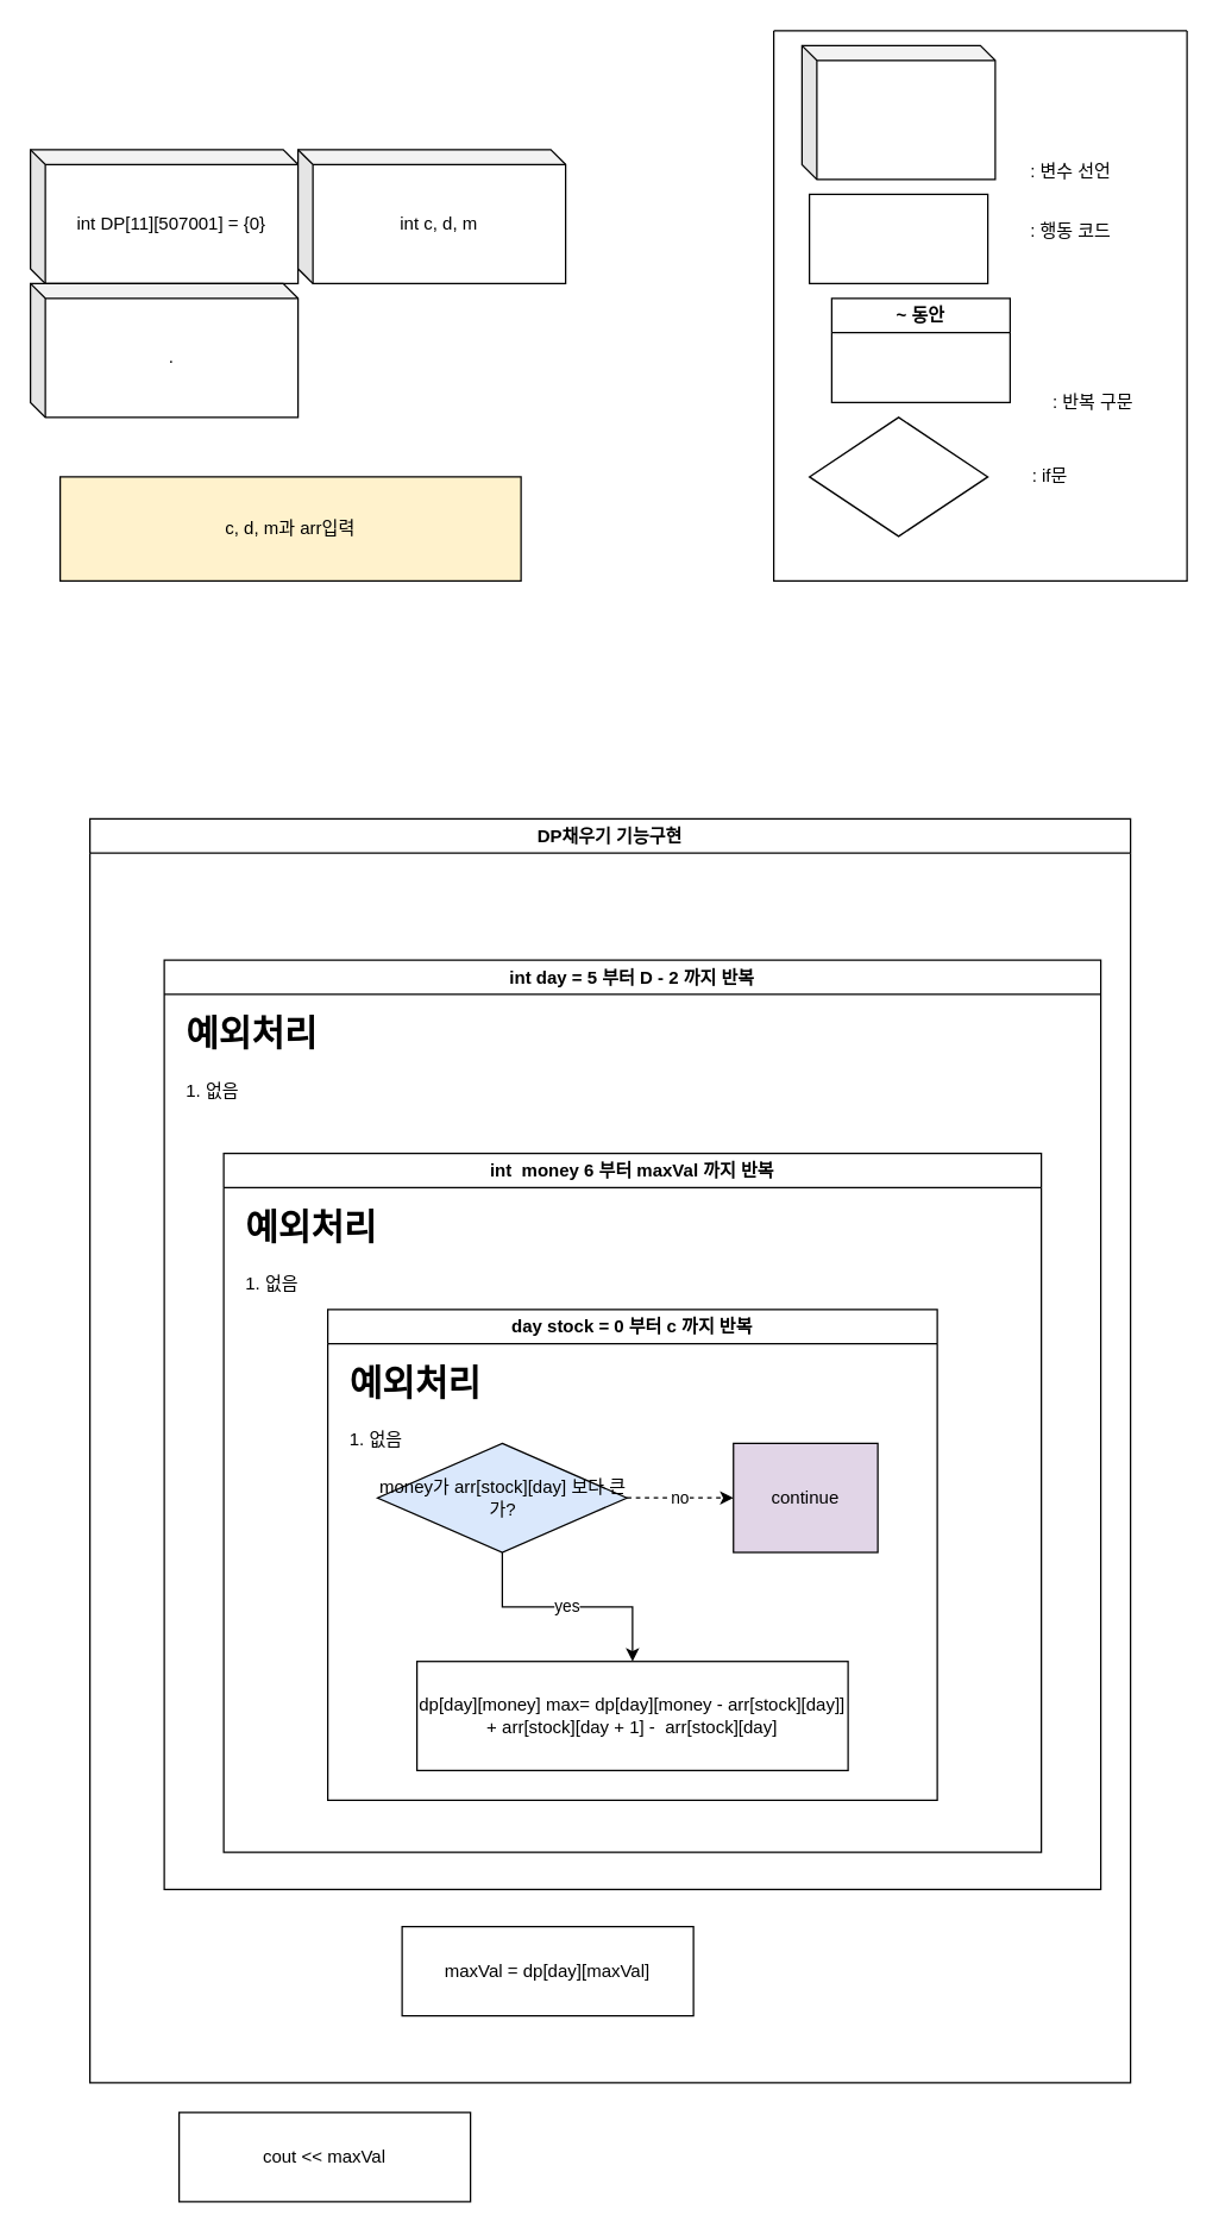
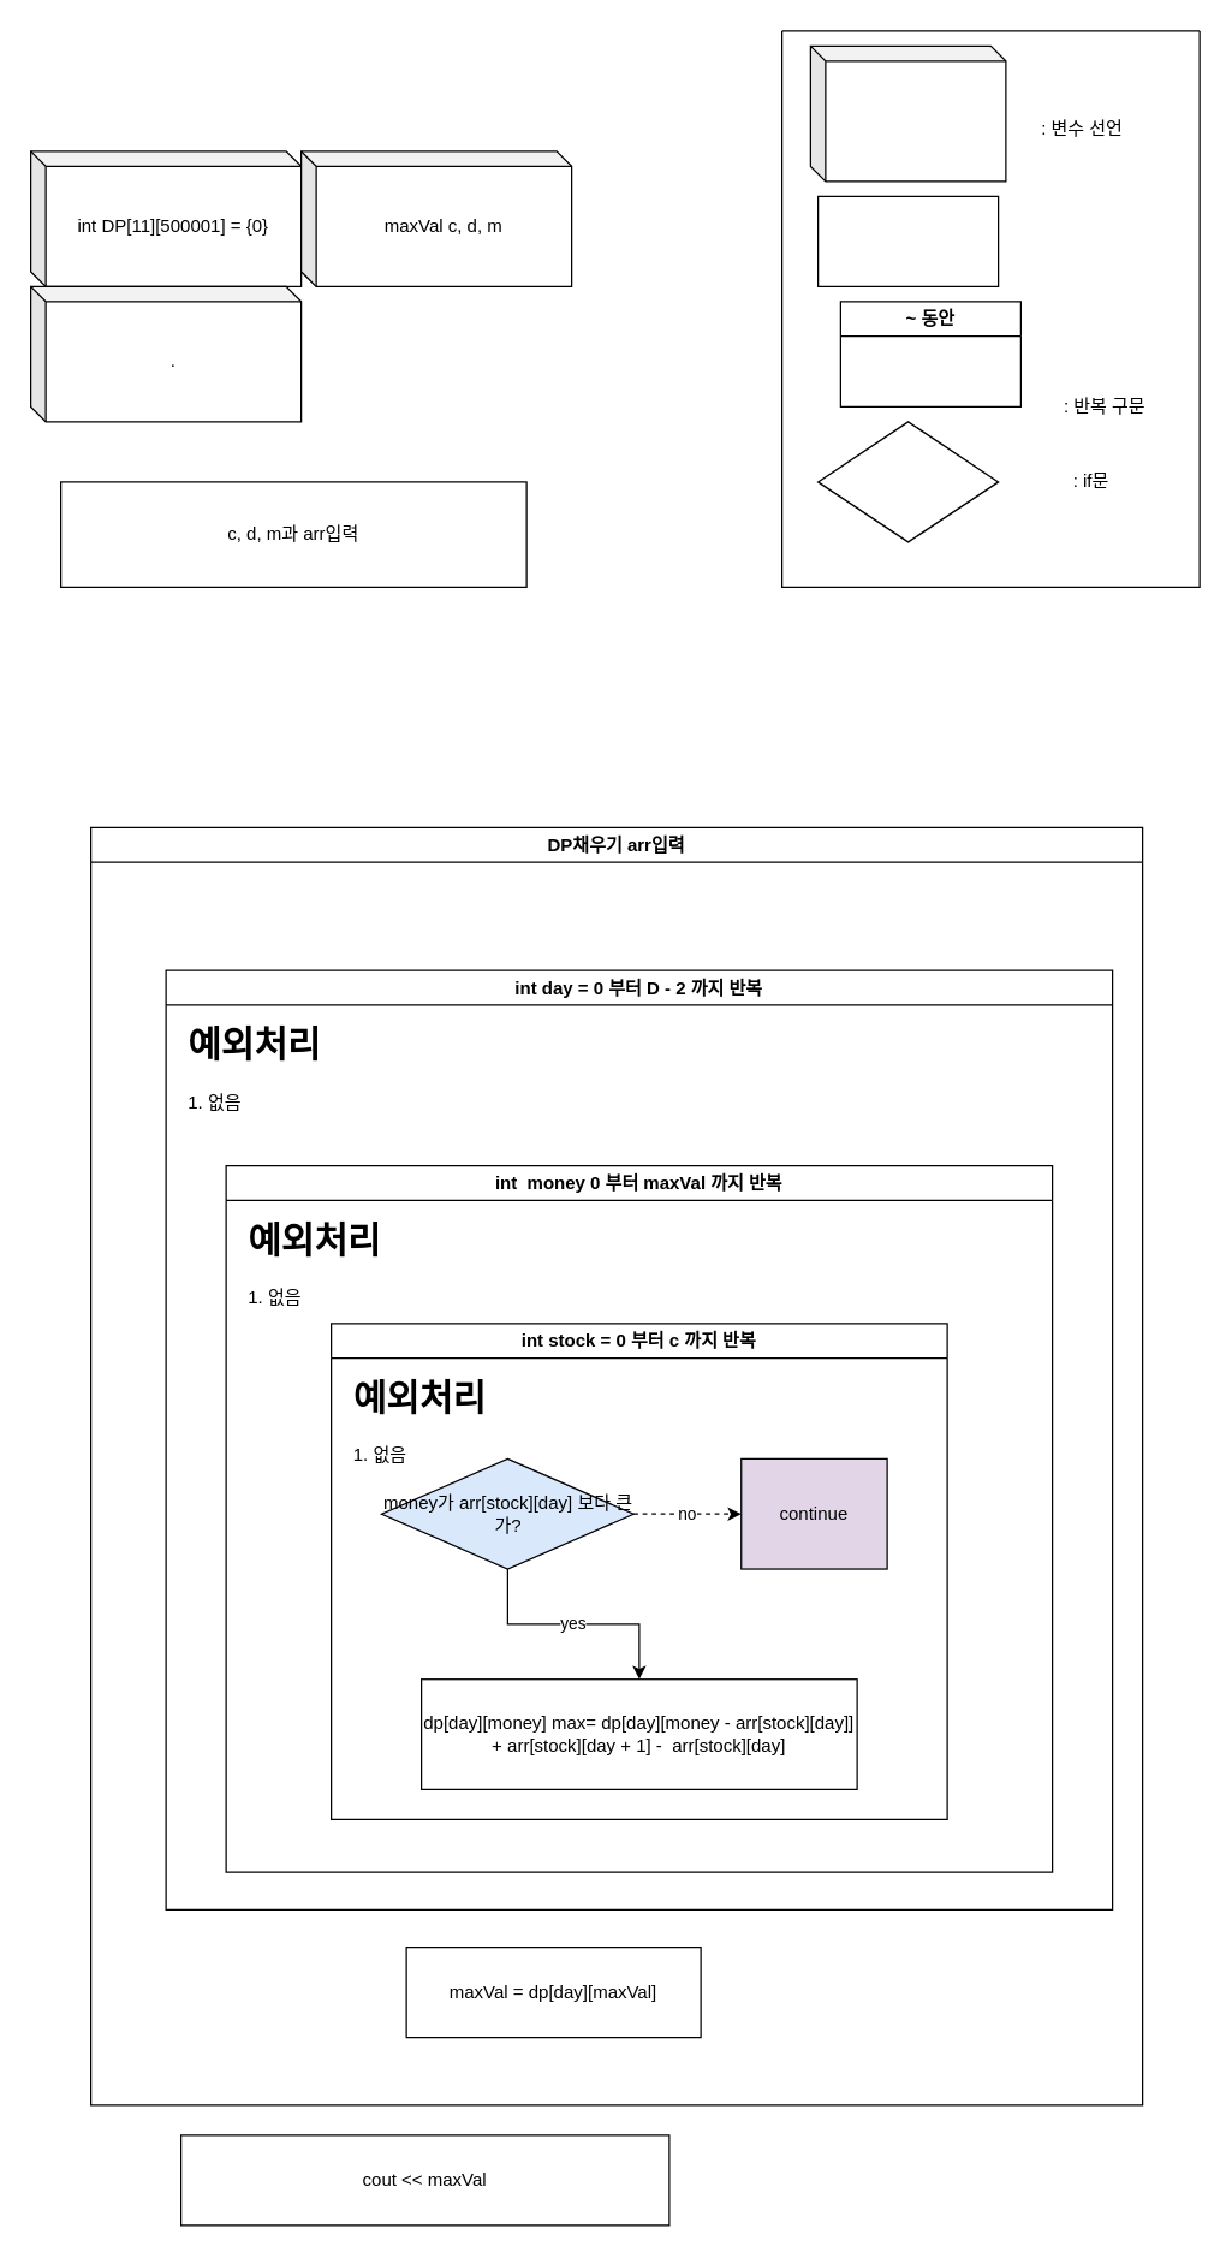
  <mxCell id="0" />
  <mxCell id="1" parent="0" />
  <mxCell id="2" value="" style="swimlane;startSize=0;" vertex="1" parent="1"><mxGeometry x="520" y="20" width="278" height="370" as="geometry" /></mxCell>
- <mxCell id="3" value=": 변수 선언" style="text;html=1;align=center;verticalAlign=middle;whiteSpace=wrap;rounded=0;" vertex="1" parent="2"><mxGeometry x="170" y="80" width="60" height="30" as="geometry" /></mxCell>
+ <mxCell id="3" value=": 변수 선언" style="text;html=1;align=center;verticalAlign=middle;whiteSpace=wrap;rounded=0;" vertex="1" parent="2"><mxGeometry x="170" y="50" width="60" height="30" as="geometry" /></mxCell>
  <mxCell id="4" value="" style="rounded=0;whiteSpace=wrap;html=1;" vertex="1" parent="2"><mxGeometry x="24" y="110" width="120" height="60" as="geometry" /></mxCell>
- <mxCell id="5" value=": 행동 코드" style="text;html=1;align=center;verticalAlign=middle;whiteSpace=wrap;rounded=0;" vertex="1" parent="2"><mxGeometry x="170" y="120" width="60" height="30" as="geometry" /></mxCell>
  <mxCell id="6" value="~ 동안" style="swimlane;whiteSpace=wrap;html=1;" vertex="1" parent="2"><mxGeometry x="39" y="180" width="120" height="70" as="geometry" /></mxCell>
  <mxCell id="7" value=": 반복 구문" style="text;html=1;align=center;verticalAlign=middle;whiteSpace=wrap;rounded=0;" vertex="1" parent="2"><mxGeometry x="185" y="235" width="60" height="30" as="geometry" /></mxCell>
  <mxCell id="8" value="" style="rhombus;whiteSpace=wrap;html=1;" vertex="1" parent="2"><mxGeometry x="24" y="260" width="120" height="80" as="geometry" /></mxCell>
- <mxCell id="9" value=": if문" style="text;html=1;align=center;verticalAlign=middle;whiteSpace=wrap;rounded=0;" vertex="1" parent="2"><mxGeometry x="156" y="285" width="60" height="30" as="geometry" /></mxCell>
+ <mxCell id="9" value=": if문" style="text;html=1;align=center;verticalAlign=middle;whiteSpace=wrap;rounded=0;" vertex="1" parent="2"><mxGeometry x="176" y="285" width="60" height="30" as="geometry" /></mxCell>
  <mxCell id="10" value="" style="shape=cube;whiteSpace=wrap;html=1;boundedLbl=1;backgroundOutline=1;darkOpacity=0.05;darkOpacity2=0.1;size=10;" vertex="1" parent="2"><mxGeometry x="19" y="10" width="130" height="90" as="geometry" /></mxCell>
- <mxCell id="11" value="int DP[11][507001] = {0}" style="shape=cube;whiteSpace=wrap;html=1;boundedLbl=1;backgroundOutline=1;darkOpacity=0.05;darkOpacity2=0.1;size=10;" vertex="1" parent="1"><mxGeometry x="20" y="100" width="180" height="90" as="geometry" /></mxCell>
+ <mxCell id="11" value="int DP[11][500001] = {0}" style="shape=cube;whiteSpace=wrap;html=1;boundedLbl=1;backgroundOutline=1;darkOpacity=0.05;darkOpacity2=0.1;size=10;" vertex="1" parent="1"><mxGeometry x="20" y="100" width="180" height="90" as="geometry" /></mxCell>
  <mxCell id="12" value="." style="shape=cube;whiteSpace=wrap;html=1;boundedLbl=1;backgroundOutline=1;darkOpacity=0.05;darkOpacity2=0.1;size=10;" vertex="1" parent="1"><mxGeometry x="20" y="190" width="180" height="90" as="geometry" /></mxCell>
- <mxCell id="13" value="c, d, m과 arr입력" style="rounded=0;whiteSpace=wrap;html=1;fillColor=#fff2cc;" vertex="1" parent="1"><mxGeometry x="40" y="320" width="310" height="70" as="geometry" /></mxCell>
- <mxCell id="14" value="int c, d, m" style="shape=cube;whiteSpace=wrap;html=1;boundedLbl=1;backgroundOutline=1;darkOpacity=0.05;darkOpacity2=0.1;size=10;" vertex="1" parent="1"><mxGeometry x="200" y="100" width="180" height="90" as="geometry" /></mxCell>
- <mxCell id="15" value="DP채우기 기능구현" style="swimlane;whiteSpace=wrap;html=1;" vertex="1" parent="1"><mxGeometry x="60" y="550" width="700" height="850" as="geometry" /></mxCell>
- <mxCell id="16" value="int day = 5 부터 D - 2 까지 반복" style="swimlane;whiteSpace=wrap;html=1;" vertex="1" parent="15"><mxGeometry x="50" y="95" width="630" height="625" as="geometry" /></mxCell>
+ <mxCell id="13" value="c, d, m과 arr입력" style="rounded=0;whiteSpace=wrap;html=1;" vertex="1" parent="1"><mxGeometry x="40" y="320" width="310" height="70" as="geometry" /></mxCell>
+ <mxCell id="14" value="maxVal c, d, m" style="shape=cube;whiteSpace=wrap;html=1;boundedLbl=1;backgroundOutline=1;darkOpacity=0.05;darkOpacity2=0.1;size=10;" vertex="1" parent="1"><mxGeometry x="200" y="100" width="180" height="90" as="geometry" /></mxCell>
+ <mxCell id="15" value="DP채우기 arr입력" style="swimlane;whiteSpace=wrap;html=1;" vertex="1" parent="1"><mxGeometry x="60" y="550" width="700" height="850" as="geometry" /></mxCell>
+ <mxCell id="16" value="int day = 0 부터 D - 2 까지 반복" style="swimlane;whiteSpace=wrap;html=1;" vertex="1" parent="15"><mxGeometry x="50" y="95" width="630" height="625" as="geometry" /></mxCell>
  <mxCell id="17" value="&lt;h1&gt;예외처리&lt;/h1&gt;&lt;p&gt;1. 없음&lt;/p&gt;" style="text;html=1;strokeColor=none;fillColor=none;spacing=5;spacingTop=-20;whiteSpace=wrap;overflow=hidden;rounded=0;" vertex="1" parent="16"><mxGeometry x="10" y="30" width="386" height="120" as="geometry" /></mxCell>
- <mxCell id="18" value="int&amp;nbsp; money 6 부터 maxVal 까지 반복" style="swimlane;whiteSpace=wrap;html=1;" vertex="1" parent="16"><mxGeometry x="40" y="130" width="550" height="470" as="geometry" /></mxCell>
+ <mxCell id="18" value="int&amp;nbsp; money 0 부터 maxVal 까지 반복" style="swimlane;whiteSpace=wrap;html=1;" vertex="1" parent="16"><mxGeometry x="40" y="130" width="550" height="470" as="geometry" /></mxCell>
  <mxCell id="19" value="&lt;h1&gt;예외처리&lt;/h1&gt;&lt;p&gt;1. 없음&lt;/p&gt;" style="text;html=1;strokeColor=none;fillColor=none;spacing=5;spacingTop=-20;whiteSpace=wrap;overflow=hidden;rounded=0;" vertex="1" parent="18"><mxGeometry x="10" y="30" width="386" height="120" as="geometry" /></mxCell>
- <mxCell id="20" value="day stock = 0 부터 c 까지 반복" style="swimlane;whiteSpace=wrap;html=1;" vertex="1" parent="18"><mxGeometry x="70" y="105" width="410" height="330" as="geometry" /></mxCell>
+ <mxCell id="20" value="int stock = 0 부터 c 까지 반복" style="swimlane;whiteSpace=wrap;html=1;" vertex="1" parent="18"><mxGeometry x="70" y="105" width="410" height="330" as="geometry" /></mxCell>
  <mxCell id="21" value="&lt;h1&gt;예외처리&lt;/h1&gt;&lt;p&gt;1. 없음&lt;/p&gt;" style="text;html=1;strokeColor=none;fillColor=none;spacing=5;spacingTop=-20;whiteSpace=wrap;overflow=hidden;rounded=0;" vertex="1" parent="20"><mxGeometry x="10" y="30" width="386" height="120" as="geometry" /></mxCell>
  <mxCell id="22" value="" style="group" vertex="1" connectable="0" parent="20"><mxGeometry x="60" y="90" width="310" height="220" as="geometry" /></mxCell>
  <mxCell id="23" value="money가 arr[stock][day] 보다 큰가?" style="rhombus;whiteSpace=wrap;html=1;fillColor=#dae8fc;" vertex="1" parent="22"><mxGeometry x="-26.485" width="167.736" height="73.333" as="geometry" /></mxCell>
  <mxCell id="24" value="dp[day][money] max= dp[day][money - arr[stock][day]]&lt;br&gt;+ arr[stock][day + 1] -&amp;nbsp; arr[stock][day]" style="whiteSpace=wrap;html=1;rounded=0;" vertex="1" parent="22"><mxGeometry y="146.67" width="290" height="73.33" as="geometry" /></mxCell>
  <mxCell id="25" value="yes" style="edgeStyle=orthogonalEdgeStyle;rounded=0;orthogonalLoop=1;jettySize=auto;html=1;" edge="1" parent="22" source="23" target="24"><mxGeometry relative="1" as="geometry" /></mxCell>
  <mxCell id="26" value="continue" style="whiteSpace=wrap;html=1;rounded=0;fillColor=#e1d5e7;" vertex="1" parent="22"><mxGeometry x="212.89" width="97.11" height="73.333" as="geometry" /></mxCell>
  <mxCell id="27" value="no" style="edgeStyle=orthogonalEdgeStyle;rounded=0;orthogonalLoop=1;jettySize=auto;html=1;dashed=1;" edge="1" parent="22" source="23" target="26"><mxGeometry relative="1" as="geometry" /></mxCell>
  <mxCell id="28" value="maxVal = dp[day][maxVal]" style="rounded=0;whiteSpace=wrap;html=1;" vertex="1" parent="15"><mxGeometry x="210" y="745" width="196" height="60" as="geometry" /></mxCell>
- <mxCell id="29" value="cout &amp;lt;&amp;lt; maxVal" style="rounded=0;whiteSpace=wrap;html=1;" vertex="1" parent="1"><mxGeometry x="120" y="1420" width="196" height="60" as="geometry" /></mxCell>
+ <mxCell id="29" value="cout &amp;lt;&amp;lt; maxVal" style="rounded=0;whiteSpace=wrap;html=1;" vertex="1" parent="1"><mxGeometry x="120" y="1420" width="325" height="60" as="geometry" /></mxCell>
